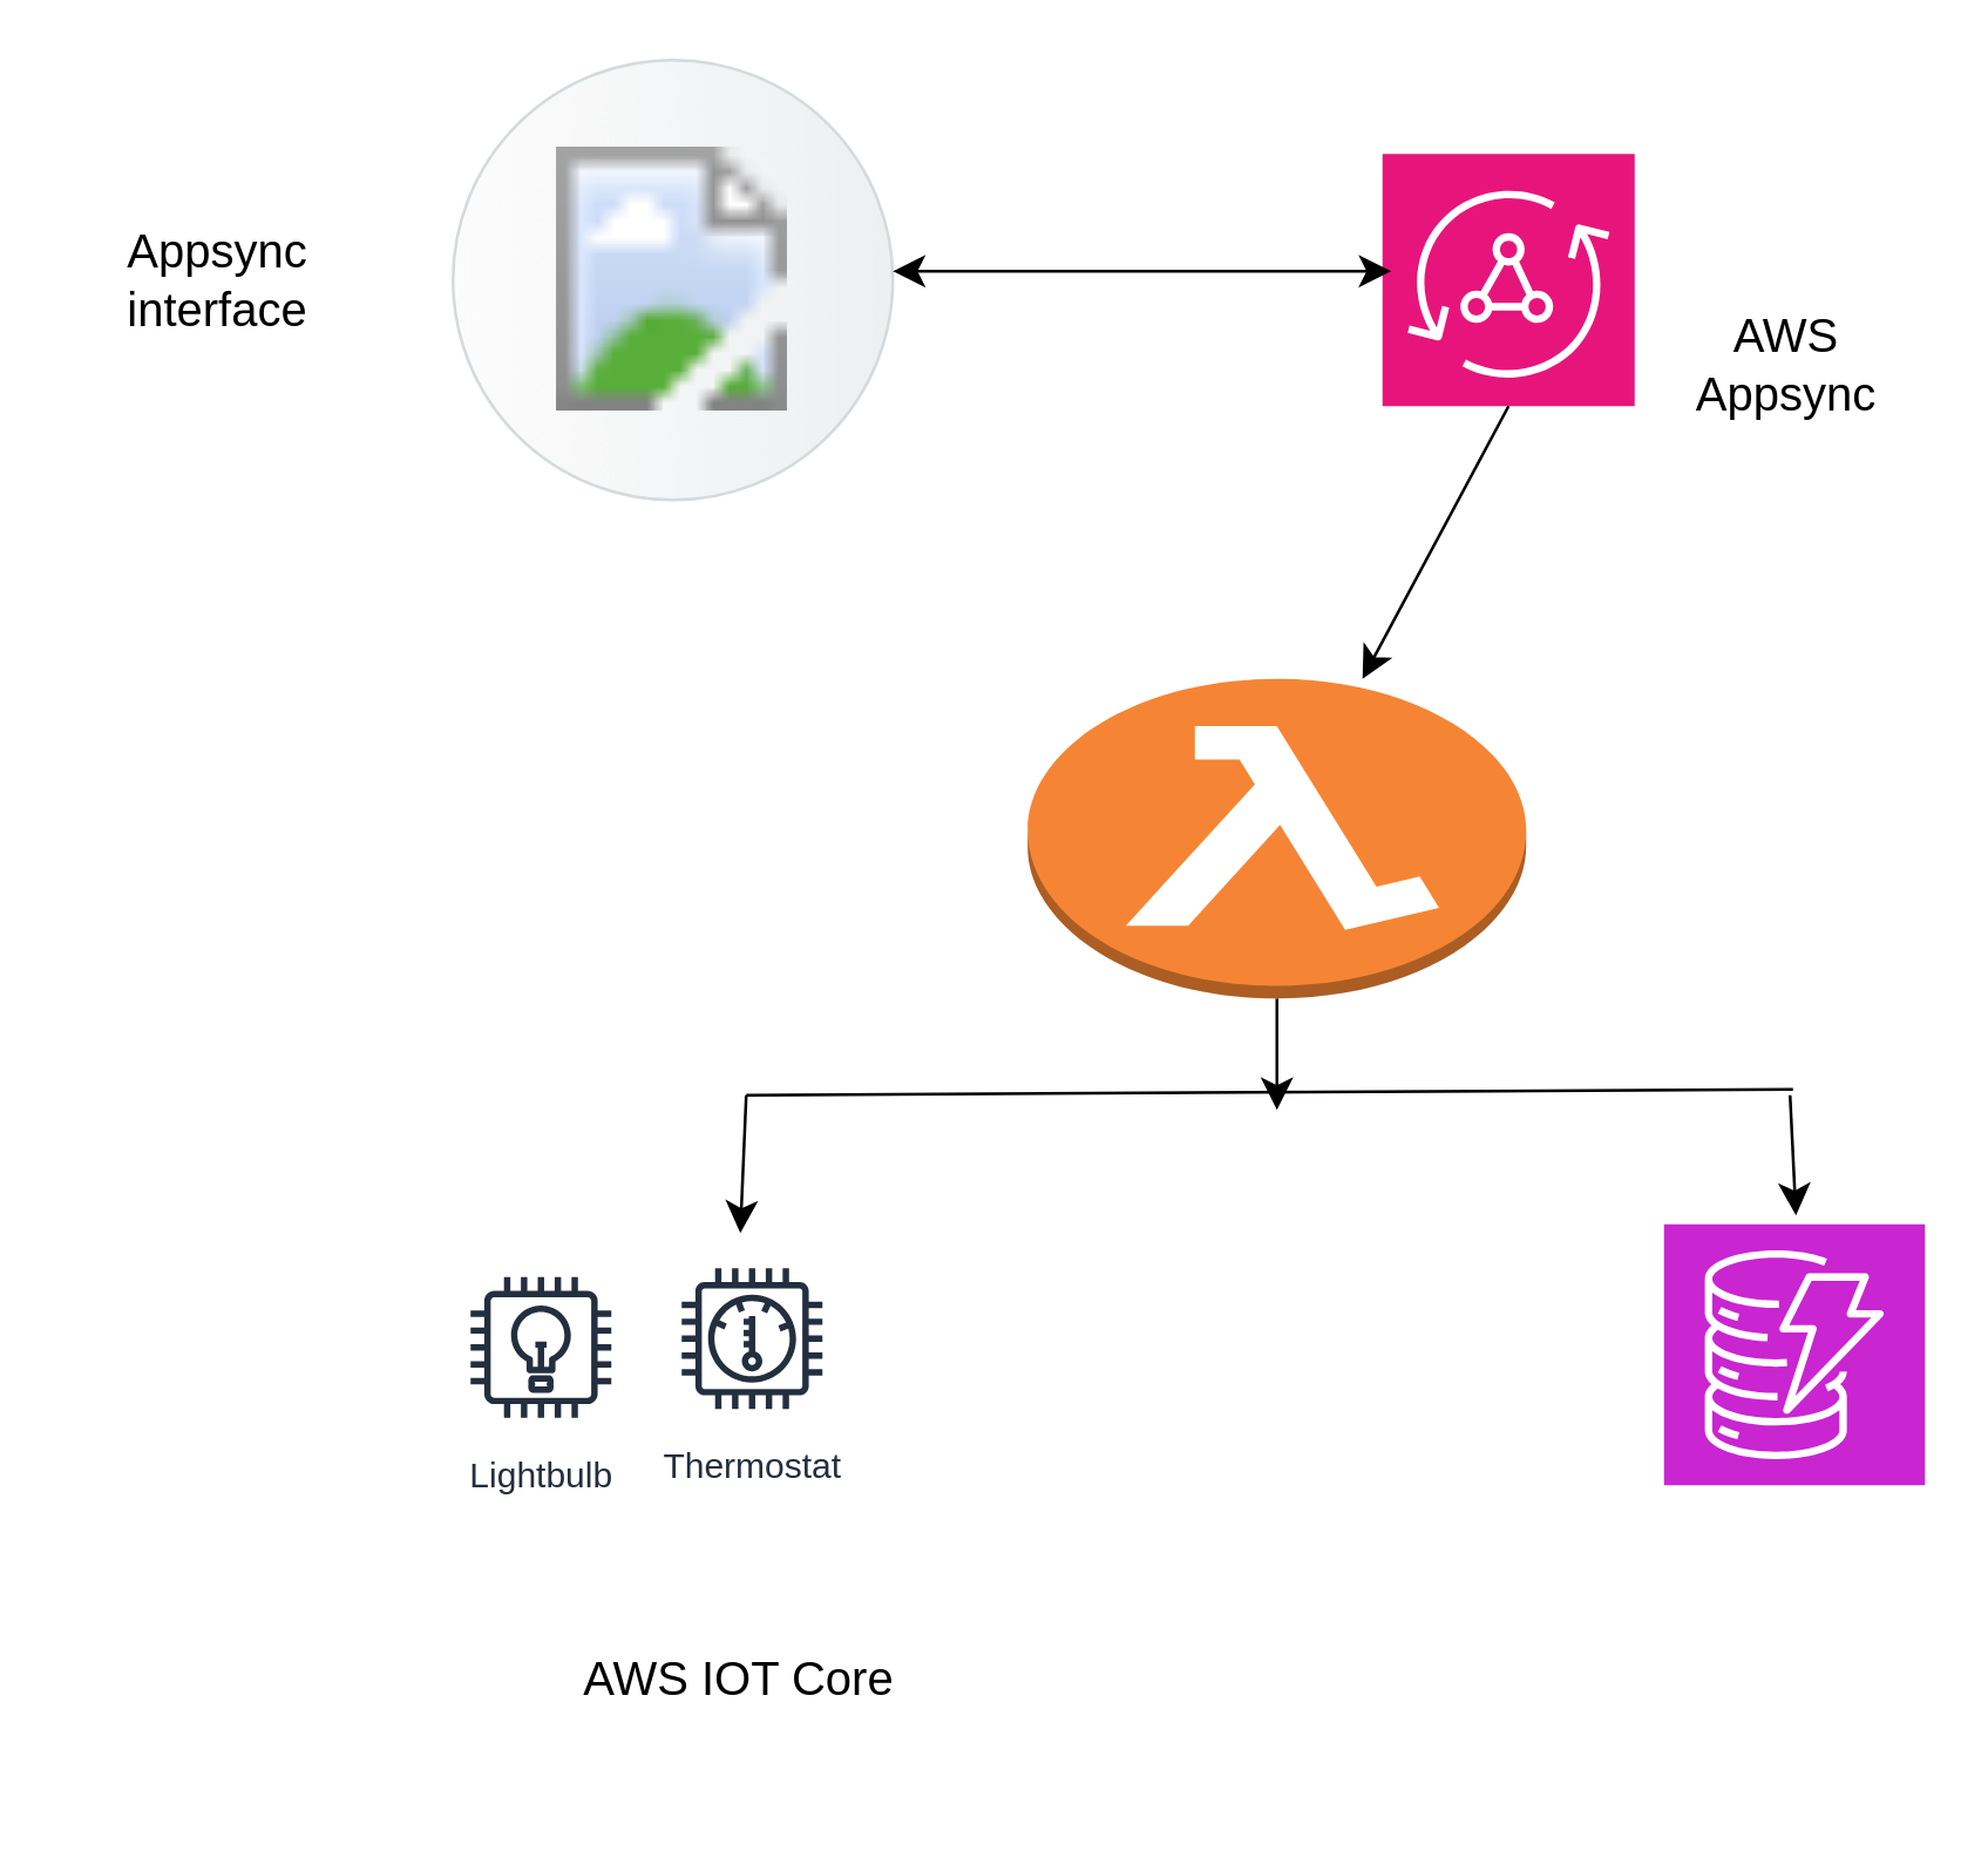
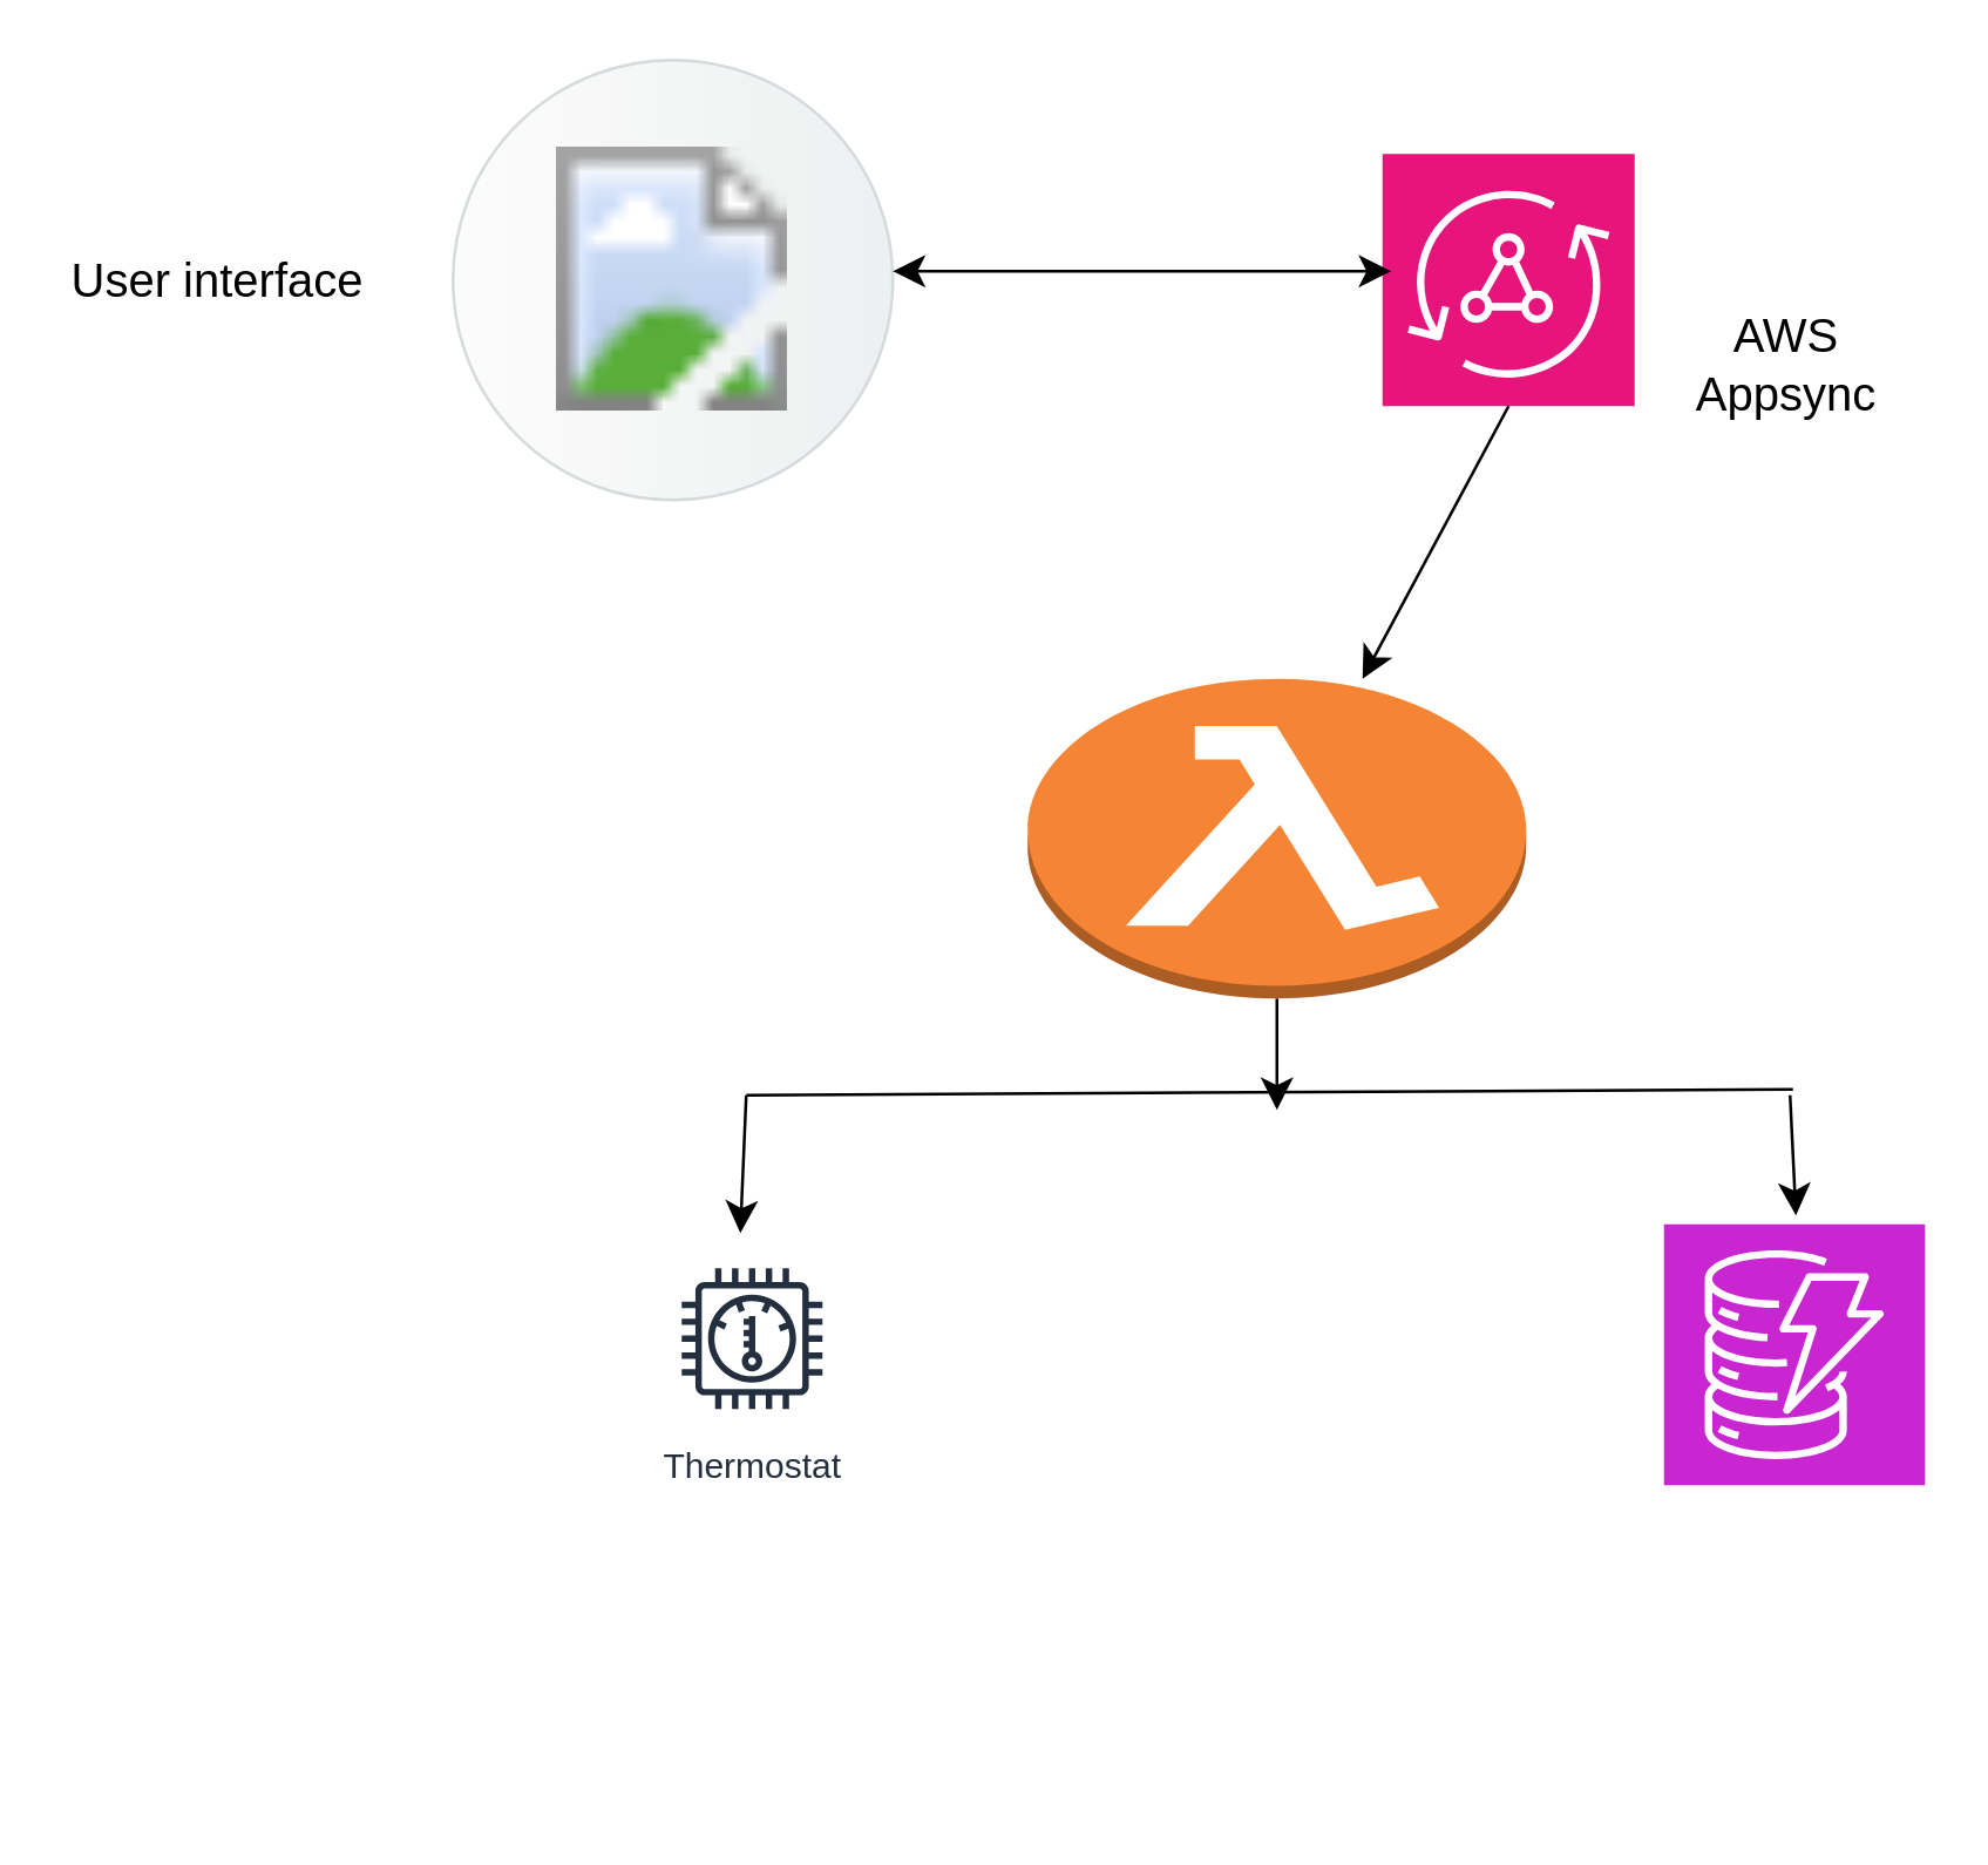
  <mxCell id="0" />
  <mxCell id="1" parent="0" />
- <mxCell id="2" value="Lightbulb" style="sketch=0;outlineConnect=0;fontColor=#232F3E;gradientColor=none;strokeColor=#232F3E;fillColor=#ffffff;dashed=0;verticalLabelPosition=bottom;verticalAlign=top;align=center;html=1;fontSize=12;fontStyle=0;aspect=fixed;shape=mxgraph.aws4.resourceIcon;resIcon=mxgraph.aws4.lightbulb;" vertex="1" parent="1"><mxGeometry x="154" y="429" width="60" height="60" as="geometry" /></mxCell>
  <mxCell id="3" value="Thermostat" style="sketch=0;outlineConnect=0;fontColor=#232F3E;gradientColor=none;strokeColor=#232F3E;fillColor=#ffffff;dashed=0;verticalLabelPosition=bottom;verticalAlign=top;align=center;html=1;fontSize=12;fontStyle=0;aspect=fixed;shape=mxgraph.aws4.resourceIcon;resIcon=mxgraph.aws4.thermostat;" vertex="1" parent="1"><mxGeometry x="226" y="426" width="60" height="60" as="geometry" /></mxCell>
  <mxCell id="4" value="" style="sketch=0;points=[[0,0,0],[0.25,0,0],[0.5,0,0],[0.75,0,0],[1,0,0],[0,1,0],[0.25,1,0],[0.5,1,0],[0.75,1,0],[1,1,0],[0,0.25,0],[0,0.5,0],[0,0.75,0],[1,0.25,0],[1,0.5,0],[1,0.75,0]];outlineConnect=0;fontColor=#232F3E;fillColor=#E7157B;strokeColor=#ffffff;dashed=0;verticalLabelPosition=bottom;verticalAlign=top;align=center;html=1;fontSize=12;fontStyle=0;aspect=fixed;shape=mxgraph.aws4.resourceIcon;resIcon=mxgraph.aws4.appsync;" vertex="1" parent="1"><mxGeometry x="471" y="52" width="86" height="86" as="geometry" /></mxCell>
  <mxCell id="5" value="" style="shape=mxgraph.sap.icon;labelPosition=center;verticalLabelPosition=bottom;align=center;verticalAlign=top;strokeWidth=1;strokeColor=#D5DADD;fillColor=#EDEFF0;gradientColor=#FCFCFC;gradientDirection=west;aspect=fixed;SAPIcon=UI_Theme_Designer" vertex="1" parent="1"><mxGeometry x="154" y="20" width="150" height="150" as="geometry" /></mxCell>
  <mxCell id="6" style="edgeStyle=none;curved=1;rounded=0;orthogonalLoop=1;jettySize=auto;html=1;fontSize=12;startSize=8;endSize=8;" edge="1" parent="1" source="7"><mxGeometry relative="1" as="geometry"><mxPoint x="435" y="378" as="targetPoint" /></mxGeometry></mxCell>
  <mxCell id="7" value="" style="outlineConnect=0;dashed=0;verticalLabelPosition=bottom;verticalAlign=top;align=center;html=1;shape=mxgraph.aws3.lambda_function;fillColor=#F58534;gradientColor=none;" vertex="1" parent="1"><mxGeometry x="350" y="231" width="170" height="109" as="geometry" /></mxCell>
  <mxCell id="8" value="" style="sketch=0;points=[[0,0,0],[0.25,0,0],[0.5,0,0],[0.75,0,0],[1,0,0],[0,1,0],[0.25,1,0],[0.5,1,0],[0.75,1,0],[1,1,0],[0,0.25,0],[0,0.5,0],[0,0.75,0],[1,0.25,0],[1,0.5,0],[1,0.75,0]];outlineConnect=0;fontColor=#232F3E;fillColor=#C925D1;strokeColor=#ffffff;dashed=0;verticalLabelPosition=bottom;verticalAlign=top;align=center;html=1;fontSize=12;fontStyle=0;aspect=fixed;shape=mxgraph.aws4.resourceIcon;resIcon=mxgraph.aws4.dynamodb;" vertex="1" parent="1"><mxGeometry x="567" y="417" width="89" height="89" as="geometry" /></mxCell>
  <mxCell id="9" value="" style="endArrow=classic;startArrow=classic;html=1;rounded=0;fontSize=12;startSize=8;endSize=8;curved=1;" edge="1" parent="1"><mxGeometry width="50" height="50" relative="1" as="geometry"><mxPoint x="304" y="92" as="sourcePoint" /><mxPoint x="474" y="92" as="targetPoint" /></mxGeometry></mxCell>
  <mxCell id="10" value="" style="endArrow=classic;html=1;rounded=0;fontSize=12;startSize=8;endSize=8;curved=1;" edge="1" parent="1"><mxGeometry width="50" height="50" relative="1" as="geometry"><mxPoint x="610" y="373" as="sourcePoint" /><mxPoint x="612" y="414" as="targetPoint" /></mxGeometry></mxCell>
  <mxCell id="11" value="" style="endArrow=none;html=1;rounded=0;fontSize=12;startSize=8;endSize=8;curved=1;" edge="1" parent="1"><mxGeometry width="50" height="50" relative="1" as="geometry"><mxPoint x="254" y="373" as="sourcePoint" /><mxPoint x="611" y="371" as="targetPoint" /></mxGeometry></mxCell>
  <mxCell id="12" value="" style="endArrow=classic;html=1;rounded=0;fontSize=12;startSize=8;endSize=8;curved=1;" edge="1" parent="1"><mxGeometry width="50" height="50" relative="1" as="geometry"><mxPoint x="254" y="373" as="sourcePoint" /><mxPoint x="252" y="420" as="targetPoint" /></mxGeometry></mxCell>
  <mxCell id="13" value="" style="endArrow=classic;html=1;rounded=0;fontSize=12;startSize=8;endSize=8;curved=1;exitX=0.5;exitY=1;exitDx=0;exitDy=0;exitPerimeter=0;" edge="1" parent="1" source="4" target="7"><mxGeometry width="50" height="50" relative="1" as="geometry"><mxPoint x="466" y="196" as="sourcePoint" /><mxPoint x="516" y="146" as="targetPoint" /></mxGeometry></mxCell>
- <mxCell id="14" value="Appsync interface" style="text;html=1;align=center;verticalAlign=middle;whiteSpace=wrap;rounded=0;fontSize=16;" vertex="1" parent="1"><mxGeometry x="20" y="53.5" width="108" height="83" as="geometry" /></mxCell>
+ <mxCell id="14" value="User interface" style="text;html=1;align=center;verticalAlign=middle;whiteSpace=wrap;rounded=0;fontSize=16;" vertex="1" parent="1"><mxGeometry x="20" y="53.5" width="108" height="83" as="geometry" /></mxCell>
  <mxCell id="15" value="AWS Appsync" style="text;html=1;align=center;verticalAlign=middle;whiteSpace=wrap;rounded=0;fontSize=16;" vertex="1" parent="1"><mxGeometry x="572" y="105" width="74" height="38" as="geometry" /></mxCell>
- <mxCell id="16" value="AWS IOT Core&amp;nbsp;" style="text;html=1;align=center;verticalAlign=middle;whiteSpace=wrap;rounded=0;fontSize=16;" vertex="1" parent="1"><mxGeometry x="184" y="530" width="140" height="84" as="geometry" /></mxCell>
